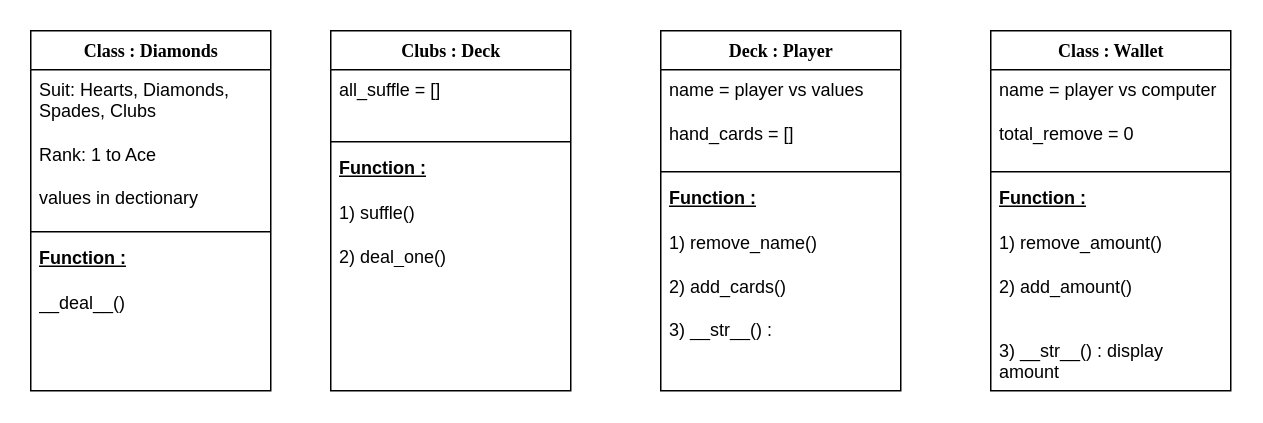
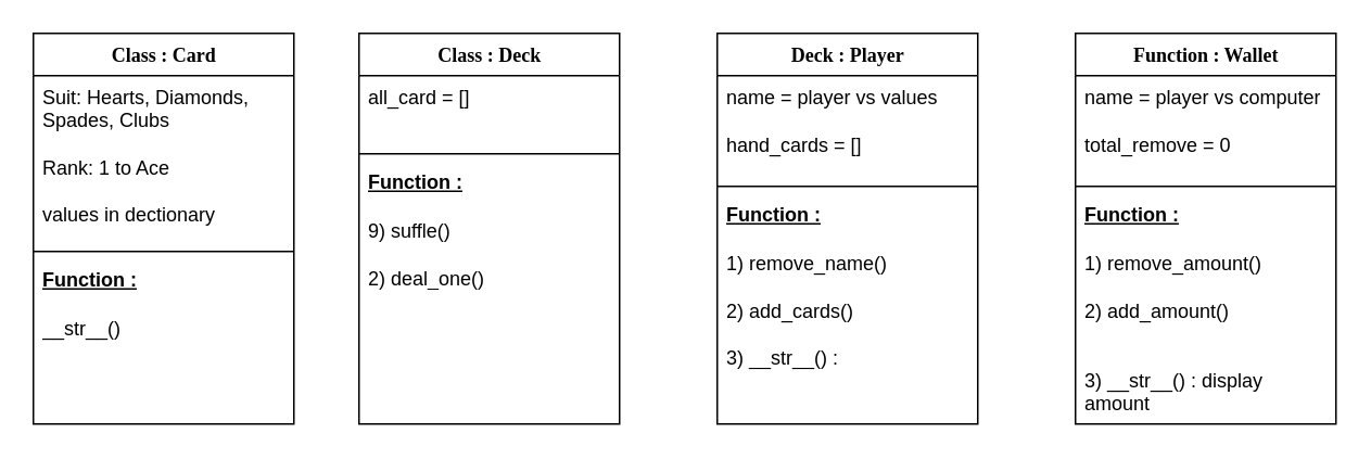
  <mxCell id="0" />
  <mxCell id="1" parent="0" />
- <mxCell id="2" value="Class : Diamonds" style="swimlane;html=1;fontStyle=1;align=center;verticalAlign=top;childLayout=stackLayout;horizontal=1;startSize=26;horizontalStack=0;resizeParent=1;resizeLast=0;collapsible=1;marginBottom=0;swimlaneFillColor=#ffffff;rounded=0;shadow=0;comic=0;labelBackgroundColor=none;strokeWidth=1;fillColor=none;fontFamily=Verdana;fontSize=12" parent="1" vertex="1"><mxGeometry x="20" y="20" width="160" height="240" as="geometry" /></mxCell>
+ <mxCell id="2" value="Class : Card" style="swimlane;html=1;fontStyle=1;align=center;verticalAlign=top;childLayout=stackLayout;horizontal=1;startSize=26;horizontalStack=0;resizeParent=1;resizeLast=0;collapsible=1;marginBottom=0;swimlaneFillColor=#ffffff;rounded=0;shadow=0;comic=0;labelBackgroundColor=none;strokeWidth=1;fillColor=none;fontFamily=Verdana;fontSize=12" parent="1" vertex="1"><mxGeometry x="20" y="20" width="160" height="240" as="geometry" /></mxCell>
  <mxCell id="3" value="&lt;div&gt;Suit: Hearts, Diamonds, Spades, Clubs&lt;/div&gt;&lt;div&gt;&lt;br&gt;&lt;/div&gt;&lt;div&gt;&lt;div&gt;Rank: 1 to Ace&lt;/div&gt;&lt;div&gt;&lt;br&gt;&lt;/div&gt;&lt;div&gt;values in dectionary&lt;/div&gt;&lt;/div&gt;&lt;div&gt;&lt;br&gt;&lt;/div&gt;" style="text;html=1;strokeColor=none;fillColor=none;align=left;verticalAlign=top;spacingLeft=4;spacingRight=4;whiteSpace=wrap;overflow=hidden;rotatable=0;points=[[0,0.5],[1,0.5]];portConstraint=eastwest;" parent="2" vertex="1"><mxGeometry y="26" width="160" height="104" as="geometry" /></mxCell>
  <mxCell id="4" value="" style="line;html=1;strokeWidth=1;fillColor=none;align=left;verticalAlign=middle;spacingTop=-1;spacingLeft=3;spacingRight=3;rotatable=0;labelPosition=right;points=[];portConstraint=eastwest;" parent="2" vertex="1"><mxGeometry y="130" width="160" height="8" as="geometry" /></mxCell>
  <mxCell id="5" value="Function :" style="text;html=1;strokeColor=none;fillColor=none;align=left;verticalAlign=top;spacingLeft=4;spacingRight=4;whiteSpace=wrap;overflow=hidden;rotatable=0;points=[[0,0.5],[1,0.5]];portConstraint=eastwest;fontStyle=5" vertex="1" parent="2"><mxGeometry y="138" width="160" height="30" as="geometry" /></mxCell>
- <mxCell id="6" value="&lt;div&gt;__deal__() &lt;br&gt;&lt;/div&gt;&lt;div&gt;&lt;br&gt;&lt;/div&gt;&lt;div&gt;&lt;br&gt;&lt;/div&gt;" style="text;html=1;strokeColor=none;fillColor=none;align=left;verticalAlign=top;spacingLeft=4;spacingRight=4;whiteSpace=wrap;overflow=hidden;rotatable=0;points=[[0,0.5],[1,0.5]];portConstraint=eastwest;" parent="2" vertex="1"><mxGeometry y="168" width="160" height="52" as="geometry" /></mxCell>
- <mxCell id="7" value="Clubs : Deck" style="swimlane;html=1;fontStyle=1;align=center;verticalAlign=top;childLayout=stackLayout;horizontal=1;startSize=26;horizontalStack=0;resizeParent=1;resizeLast=0;collapsible=1;marginBottom=0;swimlaneFillColor=#ffffff;rounded=0;shadow=0;comic=0;labelBackgroundColor=none;strokeWidth=1;fillColor=none;fontFamily=Verdana;fontSize=12" vertex="1" parent="1"><mxGeometry x="220" y="20" width="160" height="240" as="geometry" /></mxCell>
- <mxCell id="8" value="&lt;div&gt;all_suffle = []&lt;/div&gt;&lt;div&gt;&lt;br&gt;&lt;/div&gt;" style="text;html=1;strokeColor=none;fillColor=none;align=left;verticalAlign=top;spacingLeft=4;spacingRight=4;whiteSpace=wrap;overflow=hidden;rotatable=0;points=[[0,0.5],[1,0.5]];portConstraint=eastwest;" vertex="1" parent="7"><mxGeometry y="26" width="160" height="44" as="geometry" /></mxCell>
+ <mxCell id="6" value="&lt;div&gt;__str__() &lt;br&gt;&lt;/div&gt;&lt;div&gt;&lt;br&gt;&lt;/div&gt;&lt;div&gt;&lt;br&gt;&lt;/div&gt;" style="text;html=1;strokeColor=none;fillColor=none;align=left;verticalAlign=top;spacingLeft=4;spacingRight=4;whiteSpace=wrap;overflow=hidden;rotatable=0;points=[[0,0.5],[1,0.5]];portConstraint=eastwest;" parent="2" vertex="1"><mxGeometry y="168" width="160" height="52" as="geometry" /></mxCell>
+ <mxCell id="7" value="Class : Deck" style="swimlane;html=1;fontStyle=1;align=center;verticalAlign=top;childLayout=stackLayout;horizontal=1;startSize=26;horizontalStack=0;resizeParent=1;resizeLast=0;collapsible=1;marginBottom=0;swimlaneFillColor=#ffffff;rounded=0;shadow=0;comic=0;labelBackgroundColor=none;strokeWidth=1;fillColor=none;fontFamily=Verdana;fontSize=12" vertex="1" parent="1"><mxGeometry x="220" y="20" width="160" height="240" as="geometry" /></mxCell>
+ <mxCell id="8" value="&lt;div&gt;all_card = []&lt;/div&gt;&lt;div&gt;&lt;br&gt;&lt;/div&gt;" style="text;html=1;strokeColor=none;fillColor=none;align=left;verticalAlign=top;spacingLeft=4;spacingRight=4;whiteSpace=wrap;overflow=hidden;rotatable=0;points=[[0,0.5],[1,0.5]];portConstraint=eastwest;" vertex="1" parent="7"><mxGeometry y="26" width="160" height="44" as="geometry" /></mxCell>
  <mxCell id="9" value="" style="line;html=1;strokeWidth=1;fillColor=none;align=left;verticalAlign=middle;spacingTop=-1;spacingLeft=3;spacingRight=3;rotatable=0;labelPosition=right;points=[];portConstraint=eastwest;" vertex="1" parent="7"><mxGeometry y="70" width="160" height="8" as="geometry" /></mxCell>
  <mxCell id="10" value="Function :" style="text;html=1;strokeColor=none;fillColor=none;align=left;verticalAlign=top;spacingLeft=4;spacingRight=4;whiteSpace=wrap;overflow=hidden;rotatable=0;points=[[0,0.5],[1,0.5]];portConstraint=eastwest;fontStyle=5" vertex="1" parent="7"><mxGeometry y="78" width="160" height="30" as="geometry" /></mxCell>
- <mxCell id="11" value="&lt;div&gt;1) suffle()&lt;/div&gt;&lt;div&gt;&lt;br&gt;&lt;/div&gt;&lt;div&gt;2) deal_one()&lt;br&gt;&lt;/div&gt;" style="text;html=1;strokeColor=none;fillColor=none;align=left;verticalAlign=top;spacingLeft=4;spacingRight=4;whiteSpace=wrap;overflow=hidden;rotatable=0;points=[[0,0.5],[1,0.5]];portConstraint=eastwest;" vertex="1" parent="7"><mxGeometry y="108" width="160" height="52" as="geometry" /></mxCell>
+ <mxCell id="11" value="&lt;div&gt;9) suffle()&lt;/div&gt;&lt;div&gt;&lt;br&gt;&lt;/div&gt;&lt;div&gt;2) deal_one()&lt;br&gt;&lt;/div&gt;" style="text;html=1;strokeColor=none;fillColor=none;align=left;verticalAlign=top;spacingLeft=4;spacingRight=4;whiteSpace=wrap;overflow=hidden;rotatable=0;points=[[0,0.5],[1,0.5]];portConstraint=eastwest;" vertex="1" parent="7"><mxGeometry y="108" width="160" height="52" as="geometry" /></mxCell>
  <mxCell id="12" value="Deck : Player" style="swimlane;html=1;fontStyle=1;align=center;verticalAlign=top;childLayout=stackLayout;horizontal=1;startSize=26;horizontalStack=0;resizeParent=1;resizeLast=0;collapsible=1;marginBottom=0;swimlaneFillColor=#ffffff;rounded=0;shadow=0;comic=0;labelBackgroundColor=none;strokeWidth=1;fillColor=none;fontFamily=Verdana;fontSize=12" vertex="1" parent="1"><mxGeometry x="440" y="20" width="160" height="240" as="geometry" /></mxCell>
  <mxCell id="13" value="&lt;div&gt;name = player vs values&lt;br&gt;&lt;/div&gt;&lt;div&gt;&lt;br&gt;&lt;/div&gt;&lt;div&gt;hand_cards = []&lt;/div&gt;&lt;div&gt;&lt;br&gt;&lt;/div&gt;" style="text;html=1;strokeColor=none;fillColor=none;align=left;verticalAlign=top;spacingLeft=4;spacingRight=4;whiteSpace=wrap;overflow=hidden;rotatable=0;points=[[0,0.5],[1,0.5]];portConstraint=eastwest;" vertex="1" parent="12"><mxGeometry y="26" width="160" height="64" as="geometry" /></mxCell>
  <mxCell id="14" value="" style="line;html=1;strokeWidth=1;fillColor=none;align=left;verticalAlign=middle;spacingTop=-1;spacingLeft=3;spacingRight=3;rotatable=0;labelPosition=right;points=[];portConstraint=eastwest;" vertex="1" parent="12"><mxGeometry y="90" width="160" height="8" as="geometry" /></mxCell>
  <mxCell id="15" value="Function :" style="text;html=1;strokeColor=none;fillColor=none;align=left;verticalAlign=top;spacingLeft=4;spacingRight=4;whiteSpace=wrap;overflow=hidden;rotatable=0;points=[[0,0.5],[1,0.5]];portConstraint=eastwest;fontStyle=5" vertex="1" parent="12"><mxGeometry y="98" width="160" height="30" as="geometry" /></mxCell>
  <mxCell id="16" value="&lt;div&gt;1) remove_name()&lt;br&gt;&lt;/div&gt;&lt;div&gt;&lt;br&gt;&lt;/div&gt;&lt;div&gt;2) add_cards()&lt;/div&gt;&lt;div&gt;&lt;br&gt;&lt;/div&gt;&lt;div&gt;3) __str__() :&lt;br&gt;&lt;/div&gt;" style="text;html=1;strokeColor=none;fillColor=none;align=left;verticalAlign=top;spacingLeft=4;spacingRight=4;whiteSpace=wrap;overflow=hidden;rotatable=0;points=[[0,0.5],[1,0.5]];portConstraint=eastwest;" vertex="1" parent="12"><mxGeometry y="128" width="160" height="112" as="geometry" /></mxCell>
- <mxCell id="17" value="Class : Wallet" style="swimlane;html=1;fontStyle=1;align=center;verticalAlign=top;childLayout=stackLayout;horizontal=1;startSize=26;horizontalStack=0;resizeParent=1;resizeLast=0;collapsible=1;marginBottom=0;swimlaneFillColor=#ffffff;rounded=0;shadow=0;comic=0;labelBackgroundColor=none;strokeWidth=1;fillColor=none;fontFamily=Verdana;fontSize=12" vertex="1" parent="1"><mxGeometry x="660" y="20" width="160" height="240" as="geometry" /></mxCell>
+ <mxCell id="17" value="Function : Wallet" style="swimlane;html=1;fontStyle=1;align=center;verticalAlign=top;childLayout=stackLayout;horizontal=1;startSize=26;horizontalStack=0;resizeParent=1;resizeLast=0;collapsible=1;marginBottom=0;swimlaneFillColor=#ffffff;rounded=0;shadow=0;comic=0;labelBackgroundColor=none;strokeWidth=1;fillColor=none;fontFamily=Verdana;fontSize=12" vertex="1" parent="1"><mxGeometry x="660" y="20" width="160" height="240" as="geometry" /></mxCell>
  <mxCell id="18" value="&lt;div&gt;name = player vs computer&lt;br&gt;&lt;/div&gt;&lt;div&gt;&lt;br&gt;&lt;/div&gt;&lt;div&gt;total_remove = 0&lt;br&gt;&lt;/div&gt;&lt;div&gt;&lt;br&gt;&lt;/div&gt;" style="text;html=1;strokeColor=none;fillColor=none;align=left;verticalAlign=top;spacingLeft=4;spacingRight=4;whiteSpace=wrap;overflow=hidden;rotatable=0;points=[[0,0.5],[1,0.5]];portConstraint=eastwest;" vertex="1" parent="17"><mxGeometry y="26" width="160" height="64" as="geometry" /></mxCell>
  <mxCell id="19" value="" style="line;html=1;strokeWidth=1;fillColor=none;align=left;verticalAlign=middle;spacingTop=-1;spacingLeft=3;spacingRight=3;rotatable=0;labelPosition=right;points=[];portConstraint=eastwest;" vertex="1" parent="17"><mxGeometry y="90" width="160" height="8" as="geometry" /></mxCell>
  <mxCell id="20" value="Function :" style="text;html=1;strokeColor=none;fillColor=none;align=left;verticalAlign=top;spacingLeft=4;spacingRight=4;whiteSpace=wrap;overflow=hidden;rotatable=0;points=[[0,0.5],[1,0.5]];portConstraint=eastwest;fontStyle=5" vertex="1" parent="17"><mxGeometry y="98" width="160" height="30" as="geometry" /></mxCell>
  <mxCell id="21" value="&lt;div&gt;1) remove_amount()&lt;br&gt;&lt;/div&gt;&lt;div&gt;&lt;br&gt;&lt;/div&gt;&lt;div&gt;2) add_amount()&lt;/div&gt;&lt;div&gt;&lt;br&gt;&lt;/div&gt;&lt;div&gt;&lt;br&gt;&lt;/div&gt;&lt;div&gt;3) __str__() : display amount&lt;br&gt;&lt;/div&gt;" style="text;html=1;strokeColor=none;fillColor=none;align=left;verticalAlign=top;spacingLeft=4;spacingRight=4;whiteSpace=wrap;overflow=hidden;rotatable=0;points=[[0,0.5],[1,0.5]];portConstraint=eastwest;" vertex="1" parent="17"><mxGeometry y="128" width="160" height="112" as="geometry" /></mxCell>
